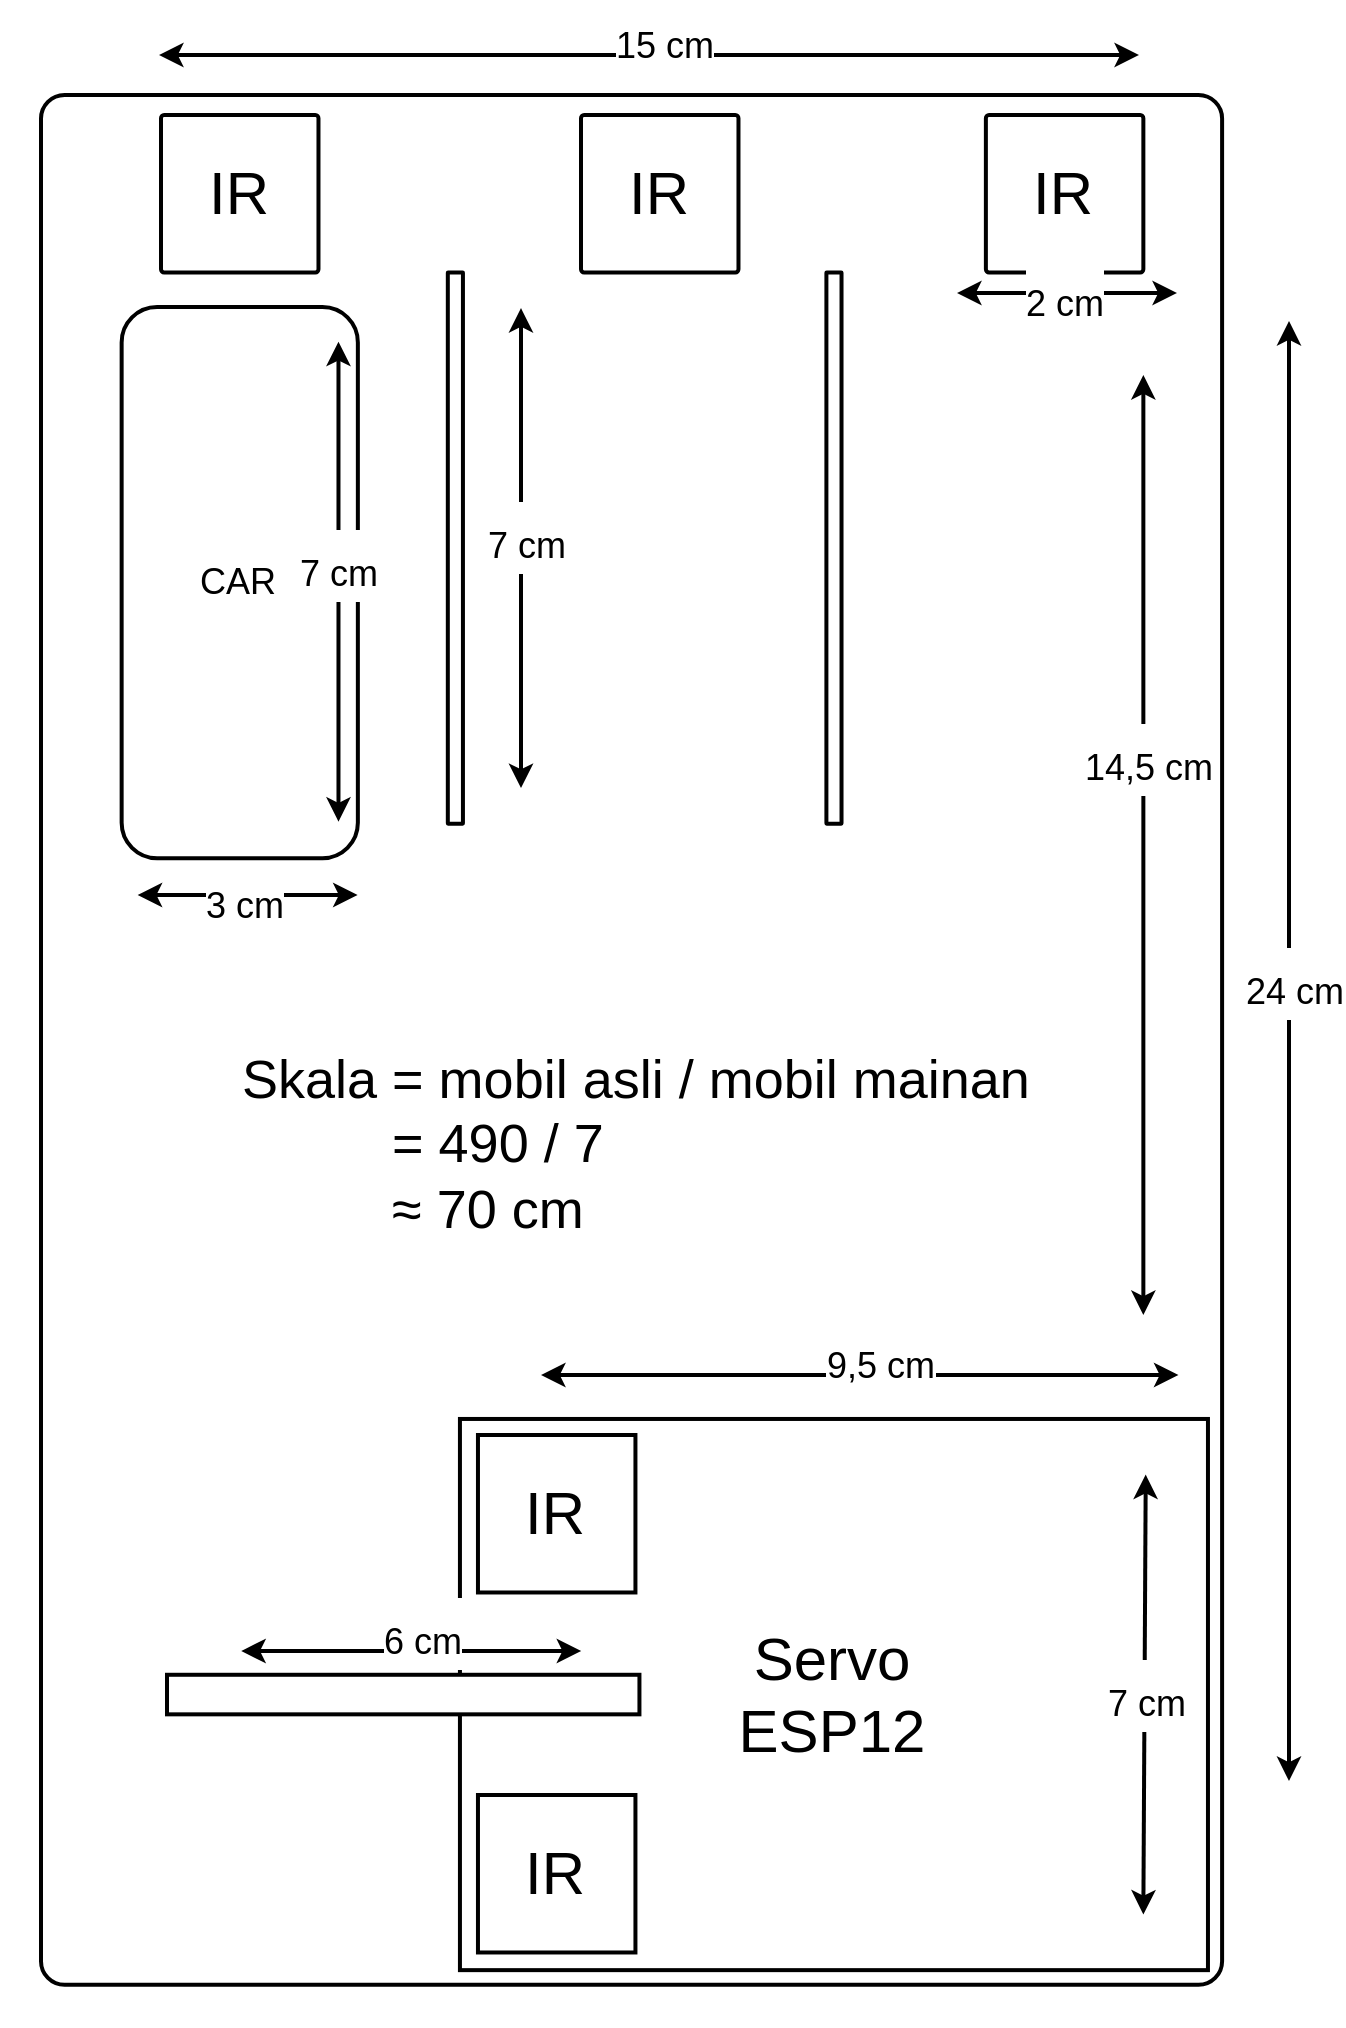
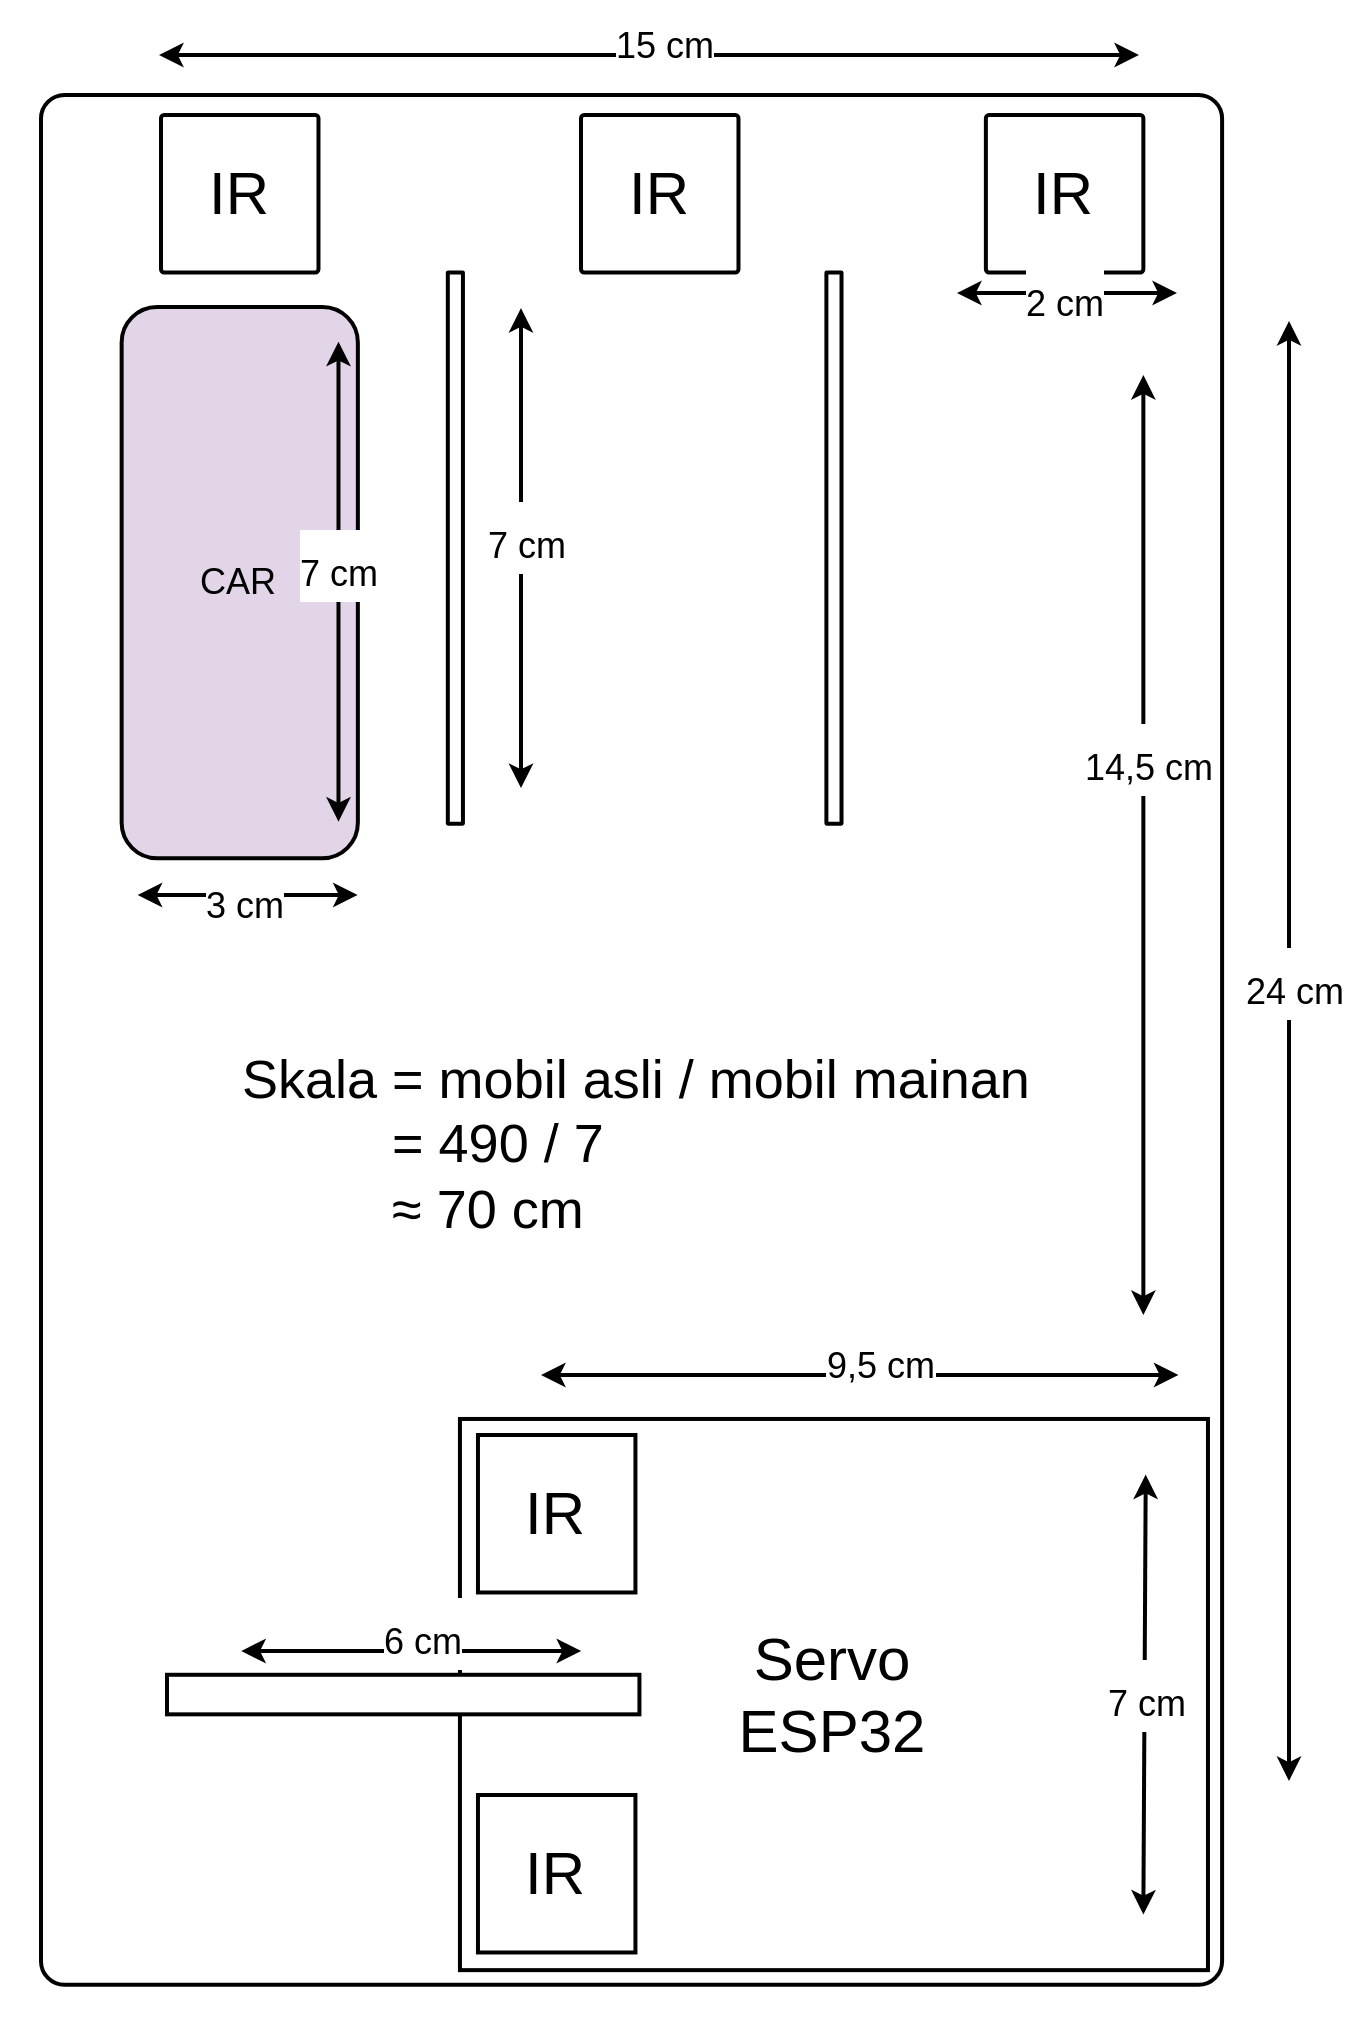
  <mxCell id="0" />
  <mxCell id="1" parent="0" />
  <mxCell id="2" value="" style="rounded=1;whiteSpace=wrap;html=1;strokeWidth=2;arcSize=2;" parent="1" vertex="1"><mxGeometry x="20" y="40" width="590.55" height="944.88" as="geometry" /></mxCell>
  <mxCell id="3" value="IR" style="rounded=1;whiteSpace=wrap;html=1;strokeWidth=2;fontSize=30;arcSize=2;" parent="1" vertex="1"><mxGeometry x="80" y="50" width="78.74" height="78.74" as="geometry" /></mxCell>
- <mxCell id="4" value="Servo&lt;br&gt;ESP12" style="rounded=0;whiteSpace=wrap;html=1;strokeWidth=2;fontSize=30;" parent="1" vertex="1"><mxGeometry x="229.47" y="701.98" width="374.015" height="275.59" as="geometry" /></mxCell>
+ <mxCell id="4" value="Servo&lt;br&gt;ESP32" style="rounded=0;whiteSpace=wrap;html=1;strokeWidth=2;fontSize=30;" parent="1" vertex="1"><mxGeometry x="229.47" y="701.98" width="374.015" height="275.59" as="geometry" /></mxCell>
  <mxCell id="5" value="IR" style="rounded=0;whiteSpace=wrap;html=1;strokeWidth=2;fontSize=30;" parent="1" vertex="1"><mxGeometry x="238.48" y="710" width="78.74" height="78.74" as="geometry" /></mxCell>
  <mxCell id="6" value="" style="rounded=0;whiteSpace=wrap;html=1;strokeWidth=2;fontSize=30;" parent="1" vertex="1"><mxGeometry x="83" y="829.89" width="236.22" height="19.78" as="geometry" /></mxCell>
  <mxCell id="7" value="" style="rounded=1;whiteSpace=wrap;html=1;strokeWidth=2;fontSize=49;arcSize=2;" parent="1" vertex="1"><mxGeometry x="223.41" y="128.74" width="7.56" height="275.59" as="geometry" /></mxCell>
  <mxCell id="8" value="" style="rounded=1;whiteSpace=wrap;html=1;strokeWidth=2;fontSize=49;arcSize=2;" parent="1" vertex="1"><mxGeometry x="412.7" y="128.74" width="7.56" height="275.59" as="geometry" /></mxCell>
  <mxCell id="9" value="IR" style="rounded=1;whiteSpace=wrap;html=1;strokeWidth=2;fontSize=30;arcSize=2;" parent="1" vertex="1"><mxGeometry x="290" y="50" width="78.74" height="78.74" as="geometry" /></mxCell>
  <mxCell id="10" value="IR" style="rounded=1;whiteSpace=wrap;html=1;strokeWidth=2;fontSize=30;arcSize=2;" parent="1" vertex="1"><mxGeometry x="492.44" y="50" width="78.74" height="78.74" as="geometry" /></mxCell>
  <mxCell id="11" value="" style="endArrow=classic;startArrow=classic;html=1;fontSize=30;strokeWidth=2;" parent="1" edge="1"><mxGeometry width="50" height="50" relative="1" as="geometry"><mxPoint x="260" y="386.54" as="sourcePoint" /><mxPoint x="260" y="146.54" as="targetPoint" /></mxGeometry></mxCell>
  <mxCell id="12" value="&lt;font style=&quot;font-size: 18px;&quot;&gt;7 cm&lt;/font&gt;" style="edgeLabel;html=1;align=center;verticalAlign=middle;resizable=0;points=[];fontSize=30;" parent="11" vertex="1" connectable="0"><mxGeometry x="0.329" y="-2" relative="1" as="geometry"><mxPoint y="33" as="offset" /></mxGeometry></mxCell>
  <mxCell id="13" value="" style="endArrow=classic;startArrow=classic;html=1;fontSize=30;strokeWidth=2;" parent="1" edge="1"><mxGeometry width="50" height="50" relative="1" as="geometry"><mxPoint x="588" y="139" as="sourcePoint" /><mxPoint x="478" y="139" as="targetPoint" /></mxGeometry></mxCell>
  <mxCell id="14" value="&lt;font style=&quot;font-size: 18px;&quot;&gt;2 cm&lt;/font&gt;" style="edgeLabel;html=1;align=center;verticalAlign=middle;resizable=0;points=[];fontSize=30;" parent="13" vertex="1" connectable="0"><mxGeometry x="0.329" y="-2" relative="1" as="geometry"><mxPoint x="16" y="2" as="offset" /></mxGeometry></mxCell>
  <mxCell id="15" value="" style="endArrow=classic;startArrow=classic;html=1;fontSize=30;strokeWidth=2;" parent="1" edge="1"><mxGeometry width="50" height="50" relative="1" as="geometry"><mxPoint x="569" y="20" as="sourcePoint" /><mxPoint x="79" y="20" as="targetPoint" /></mxGeometry></mxCell>
  <mxCell id="16" value="&lt;font style=&quot;font-size: 18px;&quot;&gt;15 cm&lt;/font&gt;" style="edgeLabel;html=1;align=center;verticalAlign=middle;resizable=0;points=[];fontSize=30;" parent="15" vertex="1" connectable="0"><mxGeometry x="0.329" y="-2" relative="1" as="geometry"><mxPoint x="88" y="-8" as="offset" /></mxGeometry></mxCell>
  <mxCell id="17" value="" style="endArrow=classic;startArrow=classic;html=1;fontSize=30;strokeWidth=2;" parent="1" edge="1"><mxGeometry width="50" height="50" relative="1" as="geometry"><mxPoint x="644" y="883" as="sourcePoint" /><mxPoint x="644" y="153" as="targetPoint" /></mxGeometry></mxCell>
  <mxCell id="18" value="&lt;font style=&quot;font-size: 18px;&quot;&gt;24 cm&lt;/font&gt;" style="edgeLabel;html=1;align=center;verticalAlign=middle;resizable=0;points=[];fontSize=30;" parent="17" vertex="1" connectable="0"><mxGeometry x="0.329" y="-2" relative="1" as="geometry"><mxPoint y="85" as="offset" /></mxGeometry></mxCell>
  <mxCell id="19" value="" style="endArrow=classic;startArrow=classic;html=1;fontSize=30;strokeWidth=2;" parent="1" edge="1"><mxGeometry width="50" height="50" relative="1" as="geometry"><mxPoint x="588.74" y="680" as="sourcePoint" /><mxPoint x="270" y="680" as="targetPoint" /></mxGeometry></mxCell>
  <mxCell id="20" value="&lt;font style=&quot;font-size: 18px;&quot;&gt;9,5 cm&lt;/font&gt;" style="edgeLabel;html=1;align=center;verticalAlign=middle;resizable=0;points=[];fontSize=30;" parent="19" vertex="1" connectable="0"><mxGeometry x="0.329" y="-2" relative="1" as="geometry"><mxPoint x="63" y="-8" as="offset" /></mxGeometry></mxCell>
  <mxCell id="21" value="" style="endArrow=classic;startArrow=classic;html=1;fontSize=30;strokeWidth=2;" parent="1" edge="1"><mxGeometry width="50" height="50" relative="1" as="geometry"><mxPoint x="571.18" y="650" as="sourcePoint" /><mxPoint x="571.18" y="180" as="targetPoint" /></mxGeometry></mxCell>
  <mxCell id="22" value="&lt;font style=&quot;font-size: 18px;&quot;&gt;14,5 cm&lt;/font&gt;" style="edgeLabel;html=1;align=center;verticalAlign=middle;resizable=0;points=[];fontSize=30;" parent="21" vertex="1" connectable="0"><mxGeometry x="0.329" y="-2" relative="1" as="geometry"><mxPoint y="33" as="offset" /></mxGeometry></mxCell>
  <mxCell id="23" value="" style="endArrow=classic;startArrow=classic;html=1;fontSize=30;strokeWidth=2;" parent="1" edge="1"><mxGeometry width="50" height="50" relative="1" as="geometry"><mxPoint x="290.11" y="818" as="sourcePoint" /><mxPoint x="120.11" y="818" as="targetPoint" /></mxGeometry></mxCell>
  <mxCell id="24" value="&lt;font style=&quot;font-size: 18px;&quot;&gt;6 cm&lt;/font&gt;" style="edgeLabel;html=1;align=center;verticalAlign=middle;resizable=0;points=[];fontSize=30;" parent="23" vertex="1" connectable="0"><mxGeometry x="0.329" y="-2" relative="1" as="geometry"><mxPoint x="33" y="-8" as="offset" /></mxGeometry></mxCell>
  <mxCell id="25" value="" style="endArrow=classic;startArrow=classic;html=1;fontSize=30;strokeWidth=2;" parent="1" edge="1"><mxGeometry width="50" height="50" relative="1" as="geometry"><mxPoint x="572.36" y="729.78" as="sourcePoint" /><mxPoint x="571.18" y="949.78" as="targetPoint" /></mxGeometry></mxCell>
  <mxCell id="26" value="&lt;font style=&quot;font-size: 18px;&quot;&gt;7 cm&lt;/font&gt;" style="edgeLabel;html=1;align=center;verticalAlign=middle;resizable=0;points=[];fontSize=30;" parent="25" vertex="1" connectable="0"><mxGeometry x="0.329" y="-2" relative="1" as="geometry"><mxPoint x="3" y="-36" as="offset" /></mxGeometry></mxCell>
- <mxCell id="27" value="CAR" style="rounded=1;whiteSpace=wrap;html=1;fontSize=18;strokeWidth=2;" parent="1" vertex="1"><mxGeometry x="60.32" y="146" width="118.11" height="275.59" as="geometry" /></mxCell>
+ <mxCell id="27" value="CAR" style="rounded=1;whiteSpace=wrap;html=1;fontSize=18;strokeWidth=2;fillColor=#e1d5e7;" parent="1" vertex="1"><mxGeometry x="60.32" y="146" width="118.11" height="275.59" as="geometry" /></mxCell>
  <mxCell id="28" value="" style="endArrow=classic;startArrow=classic;html=1;fontSize=30;strokeWidth=2;" parent="1" edge="1"><mxGeometry width="50" height="50" relative="1" as="geometry"><mxPoint x="178.32" y="440" as="sourcePoint" /><mxPoint x="68.32" y="440" as="targetPoint" /></mxGeometry></mxCell>
  <mxCell id="29" value="&lt;font style=&quot;font-size: 18px;&quot;&gt;3 cm&lt;/font&gt;" style="edgeLabel;html=1;align=center;verticalAlign=middle;resizable=0;points=[];fontSize=30;" parent="28" vertex="1" connectable="0"><mxGeometry x="0.329" y="-2" relative="1" as="geometry"><mxPoint x="16" y="2" as="offset" /></mxGeometry></mxCell>
  <mxCell id="30" value="" style="endArrow=classic;startArrow=classic;html=1;fontSize=30;strokeWidth=2;" parent="1" edge="1"><mxGeometry width="50" height="50" relative="1" as="geometry"><mxPoint x="168.74" y="403.33" as="sourcePoint" /><mxPoint x="168.74" y="163.33" as="targetPoint" /></mxGeometry></mxCell>
  <mxCell id="31" value="&lt;font style=&quot;font-size: 18px;&quot;&gt;7 cm&lt;/font&gt;" style="edgeLabel;html=1;align=center;verticalAlign=middle;resizable=0;points=[];fontSize=30;" parent="30" vertex="1" connectable="0"><mxGeometry x="0.329" y="-2" relative="1" as="geometry"><mxPoint x="-2" y="30" as="offset" /></mxGeometry></mxCell>
  <mxCell id="32" value="IR" style="rounded=0;whiteSpace=wrap;html=1;strokeWidth=2;fontSize=30;" parent="1" vertex="1"><mxGeometry x="238.48" y="890" width="78.74" height="78.74" as="geometry" /></mxCell>
  <mxCell id="33" value="&lt;font style=&quot;font-size: 27px;&quot;&gt;Skala = mobil asli / mobil mainan&lt;br&gt;&amp;nbsp; &amp;nbsp; &amp;nbsp; &amp;nbsp; &amp;nbsp; = 490 / 7&lt;br&gt;&amp;nbsp; &amp;nbsp; &amp;nbsp; &amp;nbsp; &amp;nbsp; &lt;span class=&quot;math math-inline&quot;&gt;&lt;span class=&quot;katex&quot;&gt;&lt;span aria-hidden=&quot;true&quot; class=&quot;katex-html&quot;&gt;&lt;span class=&quot;base&quot;&gt;&lt;span class=&quot;mrel&quot;&gt;≈ 70&lt;/span&gt;&lt;/span&gt;&lt;span class=&quot;base&quot;&gt;&lt;span class=&quot;mord&quot;&gt;&amp;nbsp;cm&lt;/span&gt;&lt;/span&gt;&lt;/span&gt;&lt;/span&gt;&lt;/span&gt;&lt;/font&gt;" style="text;html=1;align=left;verticalAlign=middle;resizable=0;points=[];autosize=1;strokeColor=none;fillColor=none;fontSize=18;" parent="1" vertex="1"><mxGeometry x="119.37" y="510" width="420" height="110" as="geometry" /></mxCell>
